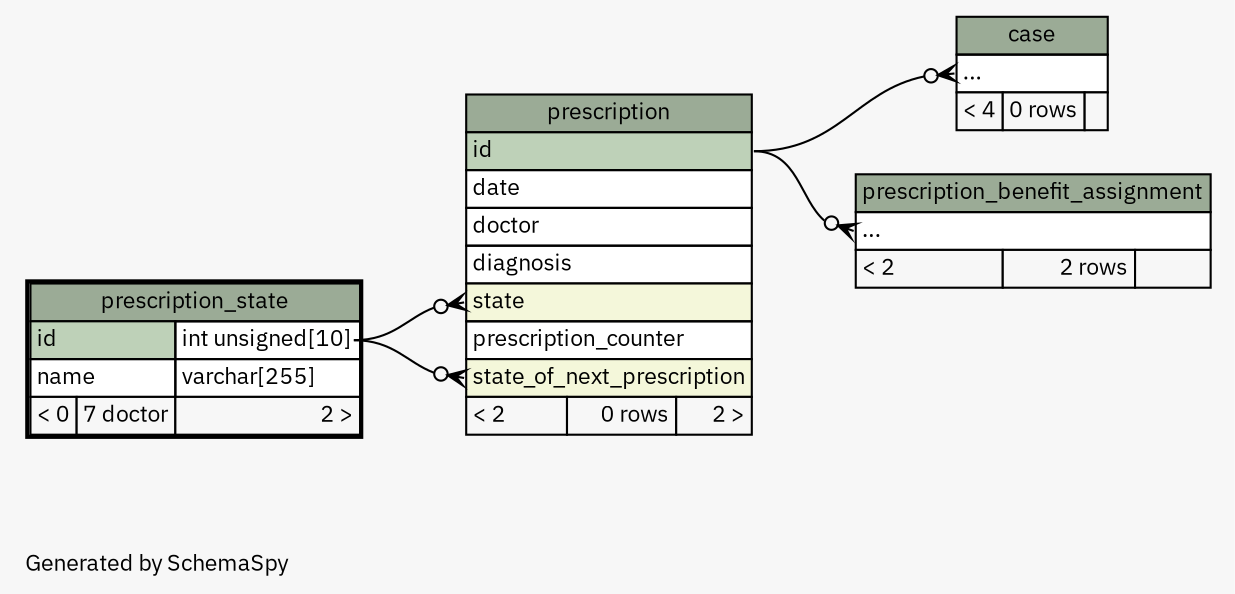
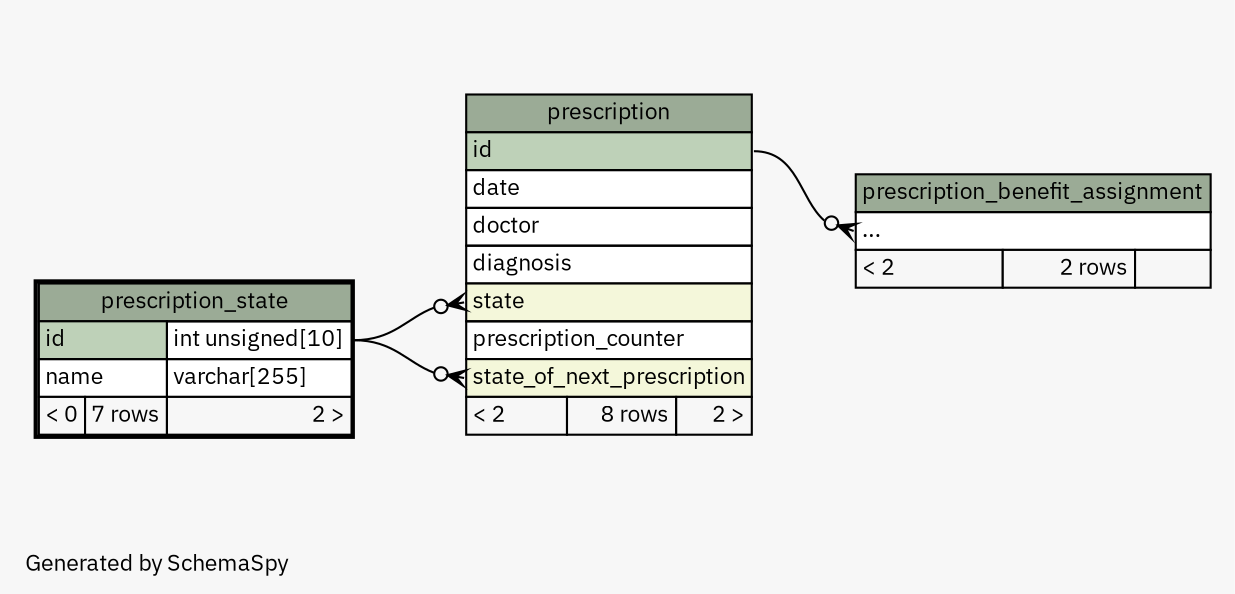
  digraph {
    bgcolor="#f7f7f7"
    fontname="IBM Plex Sans"
    fontsize=11
    label="\nGenerated by SchemaSpy"
    labeljust=l
    nodesep=0.18
    rankdir=RL
    ranksep=0.46
    node [fontname="IBM Plex Sans" fontsize=11 shape=plaintext]
    edge [arrowhead=none arrowsize=0.8 arrowtail=crowodot dir=back fontname="IBM Plex Sans" headport="id:e" tailport="elipses:w"]
-   n1 [label=<     <TABLE BORDER="0" CELLBORDER="1" CELLSPACING="0" BGCOLOR="#ffffff">       <TR><TD COLSPAN="3" BGCOLOR="#9bab96" ALIGN="CENTER">case</TD></TR>       <TR><TD PORT="elipses" COLSPAN="3" ALIGN="LEFT">...</TD></TR>       <TR><TD ALIGN="LEFT" BGCOLOR="#f7f7f7">&lt; 4</TD><TD ALIGN="RIGHT" BGCOLOR="#f7f7f7">0 rows</TD><TD ALIGN="RIGHT" BGCOLOR="#f7f7f7">  </TD></TR>     </TABLE>>]
-   n2 [label=<     <TABLE BORDER="0" CELLBORDER="1" CELLSPACING="0" BGCOLOR="#ffffff">       <TR><TD COLSPAN="3" BGCOLOR="#9bab96" ALIGN="CENTER">prescription</TD></TR>       <TR><TD PORT="id" COLSPAN="3" BGCOLOR="#bed1b8" ALIGN="LEFT">id</TD></TR>       <TR><TD PORT="date" COLSPAN="3" ALIGN="LEFT">date</TD></TR>       <TR><TD PORT="doctor" COLSPAN="3" ALIGN="LEFT">doctor</TD></TR>       <TR><TD PORT="diagnosis" COLSPAN="3" ALIGN="LEFT">diagnosis</TD></TR>       <TR><TD PORT="state" COLSPAN="3" BGCOLOR="#f4f7da" ALIGN="LEFT">state</TD></TR>       <TR><TD PORT="prescription_counter" COLSPAN="3" ALIGN="LEFT">prescription_counter</TD></TR>       <TR><TD PORT="state_of_next_prescription" COLSPAN="3" BGCOLOR="#f4f7da" ALIGN="LEFT">state_of_next_prescription</TD></TR>       <TR><TD ALIGN="LEFT" BGCOLOR="#f7f7f7">&lt; 2</TD><TD ALIGN="RIGHT" BGCOLOR="#f7f7f7">0 rows</TD><TD ALIGN="RIGHT" BGCOLOR="#f7f7f7">2 &gt;</TD></TR>     </TABLE>>]
-   n3 [label=<     <TABLE BORDER="2" CELLBORDER="1" CELLSPACING="0" BGCOLOR="#ffffff">       <TR><TD COLSPAN="3" BGCOLOR="#9bab96" ALIGN="CENTER">prescription_state</TD></TR>       <TR><TD PORT="id" COLSPAN="2" BGCOLOR="#bed1b8" ALIGN="LEFT">id</TD><TD PORT="id.type" ALIGN="LEFT">int unsigned[10]</TD></TR>       <TR><TD PORT="name" COLSPAN="2" ALIGN="LEFT">name</TD><TD PORT="name.type" ALIGN="LEFT">varchar[255]</TD></TR>       <TR><TD ALIGN="LEFT" BGCOLOR="#f7f7f7">&lt; 0</TD><TD ALIGN="RIGHT" BGCOLOR="#f7f7f7">7 doctor</TD><TD ALIGN="RIGHT" BGCOLOR="#f7f7f7">2 &gt;</TD></TR>     </TABLE>>]
+   n2 [label=<     <TABLE BORDER="0" CELLBORDER="1" CELLSPACING="0" BGCOLOR="#ffffff">       <TR><TD COLSPAN="3" BGCOLOR="#9bab96" ALIGN="CENTER">prescription</TD></TR>       <TR><TD PORT="id" COLSPAN="3" BGCOLOR="#bed1b8" ALIGN="LEFT">id</TD></TR>       <TR><TD PORT="date" COLSPAN="3" ALIGN="LEFT">date</TD></TR>       <TR><TD PORT="doctor" COLSPAN="3" ALIGN="LEFT">doctor</TD></TR>       <TR><TD PORT="diagnosis" COLSPAN="3" ALIGN="LEFT">diagnosis</TD></TR>       <TR><TD PORT="state" COLSPAN="3" BGCOLOR="#f4f7da" ALIGN="LEFT">state</TD></TR>       <TR><TD PORT="prescription_counter" COLSPAN="3" ALIGN="LEFT">prescription_counter</TD></TR>       <TR><TD PORT="state_of_next_prescription" COLSPAN="3" BGCOLOR="#f4f7da" ALIGN="LEFT">state_of_next_prescription</TD></TR>       <TR><TD ALIGN="LEFT" BGCOLOR="#f7f7f7">&lt; 2</TD><TD ALIGN="RIGHT" BGCOLOR="#f7f7f7">8 rows</TD><TD ALIGN="RIGHT" BGCOLOR="#f7f7f7">2 &gt;</TD></TR>     </TABLE>>]
+   n3 [label=<     <TABLE BORDER="2" CELLBORDER="1" CELLSPACING="0" BGCOLOR="#ffffff">       <TR><TD COLSPAN="3" BGCOLOR="#9bab96" ALIGN="CENTER">prescription_state</TD></TR>       <TR><TD PORT="id" COLSPAN="2" BGCOLOR="#bed1b8" ALIGN="LEFT">id</TD><TD PORT="id.type" ALIGN="LEFT">int unsigned[10]</TD></TR>       <TR><TD PORT="name" COLSPAN="2" ALIGN="LEFT">name</TD><TD PORT="name.type" ALIGN="LEFT">varchar[255]</TD></TR>       <TR><TD ALIGN="LEFT" BGCOLOR="#f7f7f7">&lt; 0</TD><TD ALIGN="RIGHT" BGCOLOR="#f7f7f7">7 rows</TD><TD ALIGN="RIGHT" BGCOLOR="#f7f7f7">2 &gt;</TD></TR>     </TABLE>>]
    n4 [label=<     <TABLE BORDER="0" CELLBORDER="1" CELLSPACING="0" BGCOLOR="#ffffff">       <TR><TD COLSPAN="3" BGCOLOR="#9bab96" ALIGN="CENTER">prescription_benefit_assignment</TD></TR>       <TR><TD PORT="elipses" COLSPAN="3" ALIGN="LEFT">...</TD></TR>       <TR><TD ALIGN="LEFT" BGCOLOR="#f7f7f7">&lt; 2</TD><TD ALIGN="RIGHT" BGCOLOR="#f7f7f7">2 rows</TD><TD ALIGN="RIGHT" BGCOLOR="#f7f7f7">  </TD></TR>     </TABLE>>]
-   n1 -> n2
    n2 -> n3 [headport="id.type:e" tailport="state:w"]
    n2 -> n3 [headport="id.type:e" tailport="state_of_next_prescription:w"]
    n4 -> n2
  }
